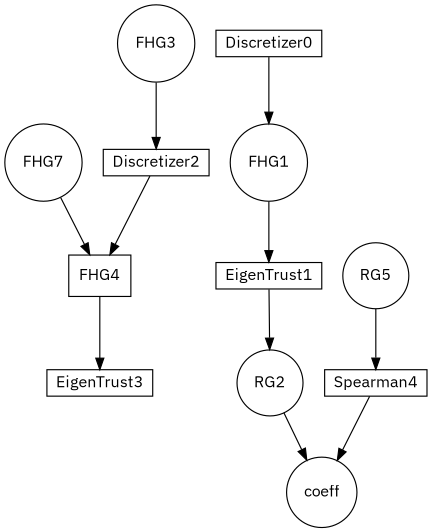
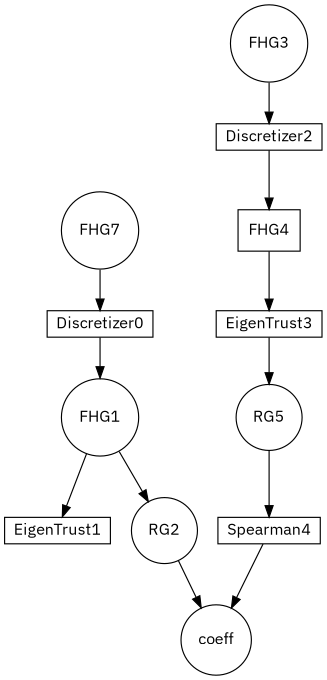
  digraph {
    fontname="IBM Plex Sans"
    node [fontname="IBM Plex Sans" shape=circle]
    edge [fontname="IBM Plex Sans"]
    n1 [label=FHG7]
    n2 [height=0.01 label=Discretizer0 shape=box width=1]
    n3 [label=FHG1]
    n4 [height=0.01 label=EigenTrust1 shape=box width=1]
    n5 [label=RG2]
    n6 [label=coeff]
    n7 [height=0.01 label=Spearman4 shape=box width=1]
    n8 [label=FHG3]
    n9 [height=0.01 label=Discretizer2 shape=box width=1]
    n10 [label=FHG4 shape=box]
    n11 [height=0.01 label=EigenTrust3 shape=box width=1]
    n12 [label=RG5]
-   n1 -> n10
+   n1 -> n2
    n2 -> n3
    n3 -> n4
-   n4 -> n5
+   n3 -> n5
    n5 -> n6
    n7 -> n6
    n8 -> n9
    n9 -> n10
    n10 -> n11
+   n11 -> n12
    n12 -> n7
  }
